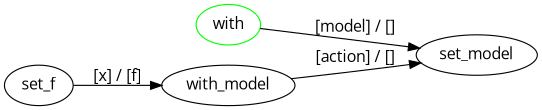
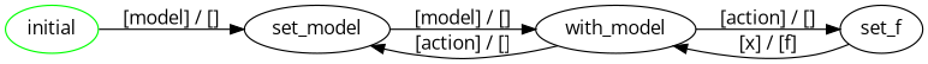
  digraph {
    fontname="Open Sans"
    rankdir=LR
    node [fontname="Open Sans"]
    edge [fontname="Open Sans"]
-   initial [color=green label=with]
+   initial [color=green]
    n2 [label=set_model]
    with_model
    n4 [label=set_f]
    initial -> n2 [label="[model] / []"]
+   n2 -> with_model [label="[model] / []"]
    with_model -> n2 [label="[action] / []"]
+   with_model -> n4 [label="[action] / []"]
    n4 -> with_model [label="[x] / [f]"]
  }
